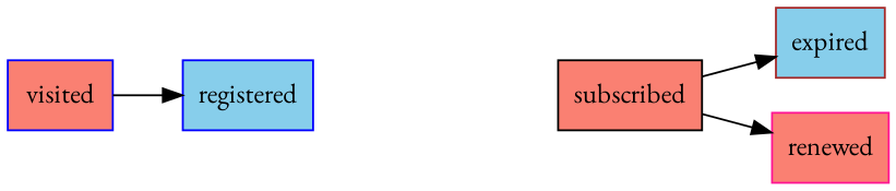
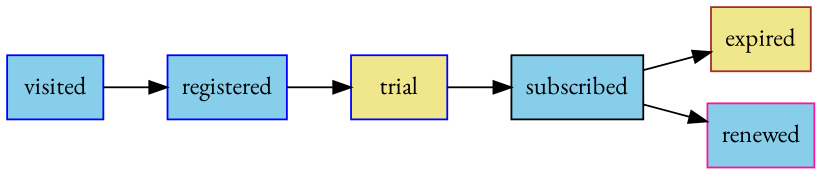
  digraph {
    fontname="EB Garamond"
    rankdir=LR
    node [color=blue fillcolor=skyblue fontname="EB Garamond" shape=box style=filled]
    edge [fontname="EB Garamond"]
    registered
-   visited [fillcolor=salmon]
-   subscribed [color=black fillcolor=salmon]
-   expired [color=brown]
-   renewed [color=deeppink fillcolor=salmon]
+   visited
+   trial [fillcolor=khaki]
+   subscribed [color=black]
+   expired [color=brown fillcolor=khaki]
+   renewed [color=deeppink]
+   registered -> trial
    visited -> registered
+   trial -> subscribed
    subscribed -> expired
    subscribed -> renewed
  }
